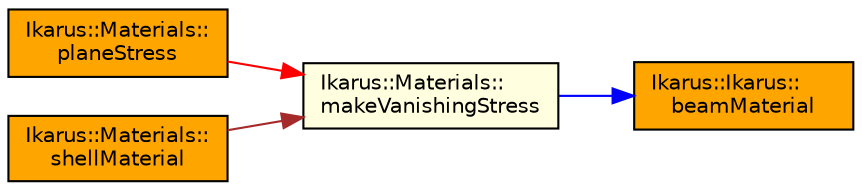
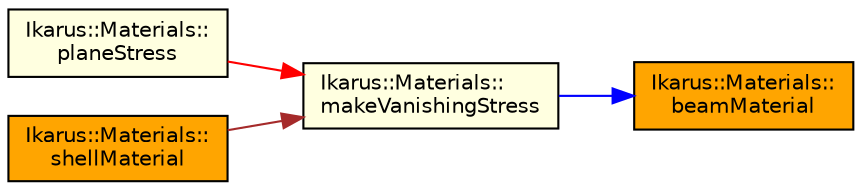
  digraph {
    rankdir=RL
    node [color=black fillcolor=lightyellow fontname=Helvetica fontsize=10 shape=record style=filled]
    edge [dir=back fontname=Helvetica fontsize=10 labelfontname=Helvetica labelfontsize=10 style=solid]
    n1 [fontcolor=black height=0.2 label="Ikarus::Materials::\lmakeVanishingStress" width=0.4]
-   n2 [fillcolor=orange height=0.2 label="Ikarus::Materials::\lplaneStress" width=0.4]
+   n2 [height=0.2 label="Ikarus::Materials::\lplaneStress" width=0.4]
    n3 [fillcolor=orange height=0.2 label="Ikarus::Materials::\lshellMaterial" width=0.4]
-   n4 [fillcolor=orange height=0.2 label="Ikarus::Ikarus::\lbeamMaterial" width=0.4]
+   n4 [fillcolor=orange height=0.2 label="Ikarus::Materials::\lbeamMaterial" width=0.4]
    n1 -> n2 [color=red]
    n1 -> n3 [color=brown]
    n4 -> n1 [color=blue]
  }
